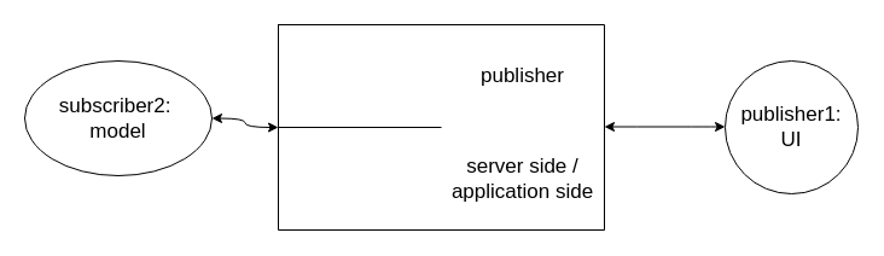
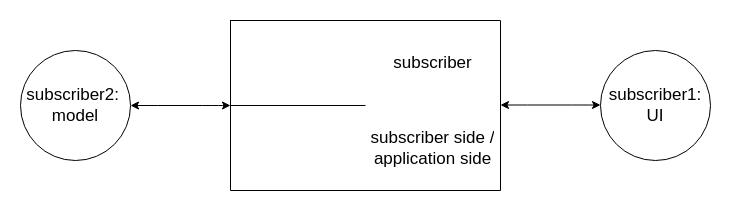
  <mxCell id="0" />
  <mxCell id="1" parent="0" />
  <mxCell id="2" value="" style="edgeStyle=orthogonalEdgeStyle;rounded=0;orthogonalLoop=1;jettySize=auto;html=1;fontSize=17;curved=1;startArrow=classic;startFill=1;" edge="1" parent="1" source="3" target="9"><mxGeometry relative="1" as="geometry" /></mxCell>
  <mxCell id="3" value="" style="shape=table;html=1;whiteSpace=wrap;startSize=0;container=1;collapsible=0;childLayout=tableLayout;fontSize=17;" vertex="1" parent="1"><mxGeometry x="230" y="20" width="270" height="170" as="geometry" /></mxCell>
  <mxCell id="4" value="" style="shape=partialRectangle;html=1;whiteSpace=wrap;collapsible=0;dropTarget=0;pointerEvents=0;fillColor=none;top=0;left=0;bottom=0;right=0;points=[[0,0.5],[1,0.5]];portConstraint=eastwest;fontSize=17;" vertex="1" parent="3"><mxGeometry width="270" height="85" as="geometry" /></mxCell>
- <mxCell id="5" value="publisher" style="shape=partialRectangle;html=1;whiteSpace=wrap;connectable=0;overflow=hidden;fillColor=none;top=0;left=0;bottom=0;right=0;fontSize=17;" vertex="1" parent="4"><mxGeometry x="135" width="135" height="85" as="geometry" /></mxCell>
+ <mxCell id="5" value="subscriber" style="shape=partialRectangle;html=1;whiteSpace=wrap;connectable=0;overflow=hidden;fillColor=none;top=0;left=0;bottom=0;right=0;fontSize=17;" vertex="1" parent="4"><mxGeometry x="135" width="135" height="85" as="geometry" /></mxCell>
  <mxCell id="6" value="" style="shape=partialRectangle;html=1;whiteSpace=wrap;collapsible=0;dropTarget=0;pointerEvents=0;fillColor=none;top=0;left=0;bottom=0;right=0;points=[[0,0.5],[1,0.5]];portConstraint=eastwest;fontSize=17;" vertex="1" parent="3"><mxGeometry y="85" width="270" height="85" as="geometry" /></mxCell>
- <mxCell id="7" value="server side /&lt;br style=&quot;font-size: 17px;&quot;&gt;application side" style="shape=partialRectangle;html=1;whiteSpace=wrap;connectable=0;overflow=hidden;fillColor=none;top=0;left=0;bottom=0;right=0;fontSize=17;" vertex="1" parent="6"><mxGeometry x="135" width="135" height="85" as="geometry" /></mxCell>
- <mxCell id="8" value="publisher1:&lt;br style=&quot;font-size: 17px;&quot;&gt;UI" style="ellipse;whiteSpace=wrap;html=1;aspect=fixed;fontSize=17;" vertex="1" parent="1"><mxGeometry x="600" y="50" width="110" height="110" as="geometry" /></mxCell>
- <mxCell id="9" value="subscriber2:&amp;nbsp;&lt;br style=&quot;font-size: 17px;&quot;&gt;model" style="ellipse;whiteSpace=wrap;html=1;aspect=fixed;fontSize=17;" vertex="1" parent="1"><mxGeometry x="20" y="50" width="155" height="95" as="geometry" /></mxCell>
+ <mxCell id="7" value="subscriber side /&lt;br style=&quot;font-size: 17px;&quot;&gt;application side" style="shape=partialRectangle;html=1;whiteSpace=wrap;connectable=0;overflow=hidden;fillColor=none;top=0;left=0;bottom=0;right=0;fontSize=17;" vertex="1" parent="6"><mxGeometry x="135" width="135" height="85" as="geometry" /></mxCell>
+ <mxCell id="8" value="subscriber1:&lt;br style=&quot;font-size: 17px;&quot;&gt;UI" style="ellipse;whiteSpace=wrap;html=1;aspect=fixed;fontSize=17;" vertex="1" parent="1"><mxGeometry x="600" y="50" width="110" height="110" as="geometry" /></mxCell>
+ <mxCell id="9" value="subscriber2:&amp;nbsp;&lt;br style=&quot;font-size: 17px;&quot;&gt;model" style="ellipse;whiteSpace=wrap;html=1;aspect=fixed;fontSize=17;" vertex="1" parent="1"><mxGeometry x="20" y="50" width="110" height="110" as="geometry" /></mxCell>
  <mxCell id="10" value="" style="edgeStyle=orthogonalEdgeStyle;rounded=0;orthogonalLoop=1;jettySize=auto;html=1;fontSize=17;curved=1;startArrow=classic;startFill=1;" edge="1" parent="1"><mxGeometry relative="1" as="geometry"><mxPoint x="600" y="104.5" as="sourcePoint" /><mxPoint x="500" y="104.5" as="targetPoint" /></mxGeometry></mxCell>
